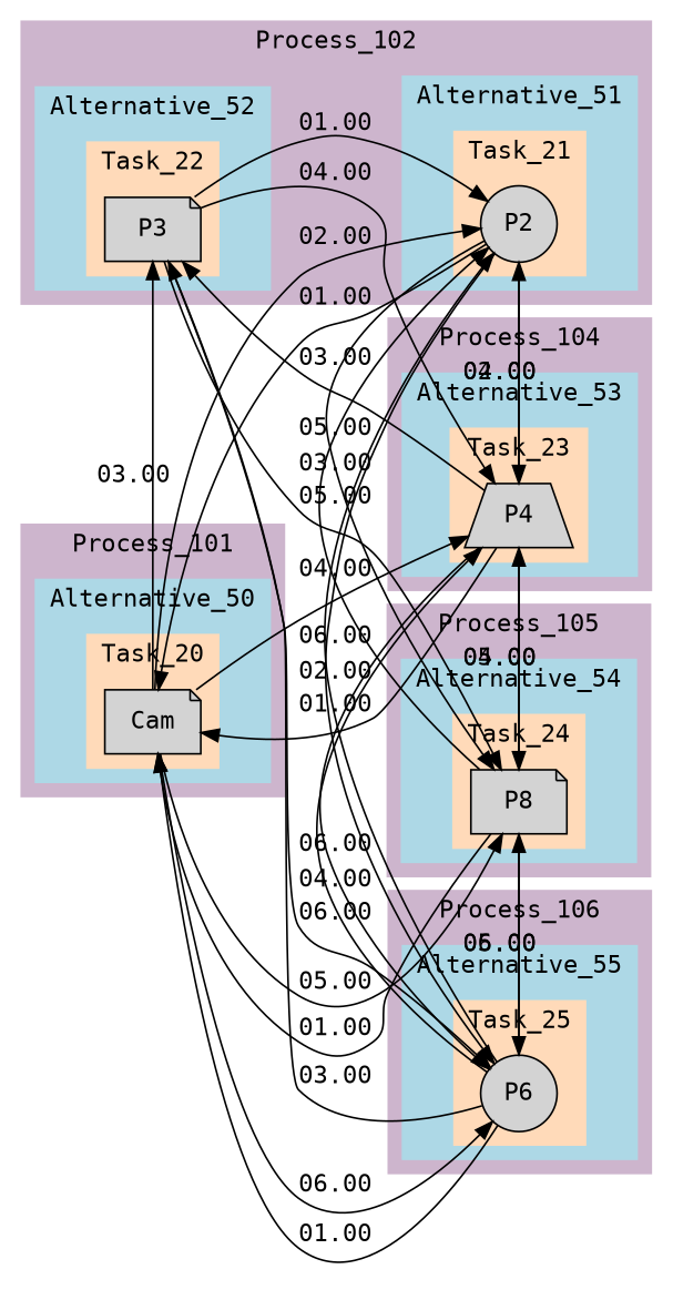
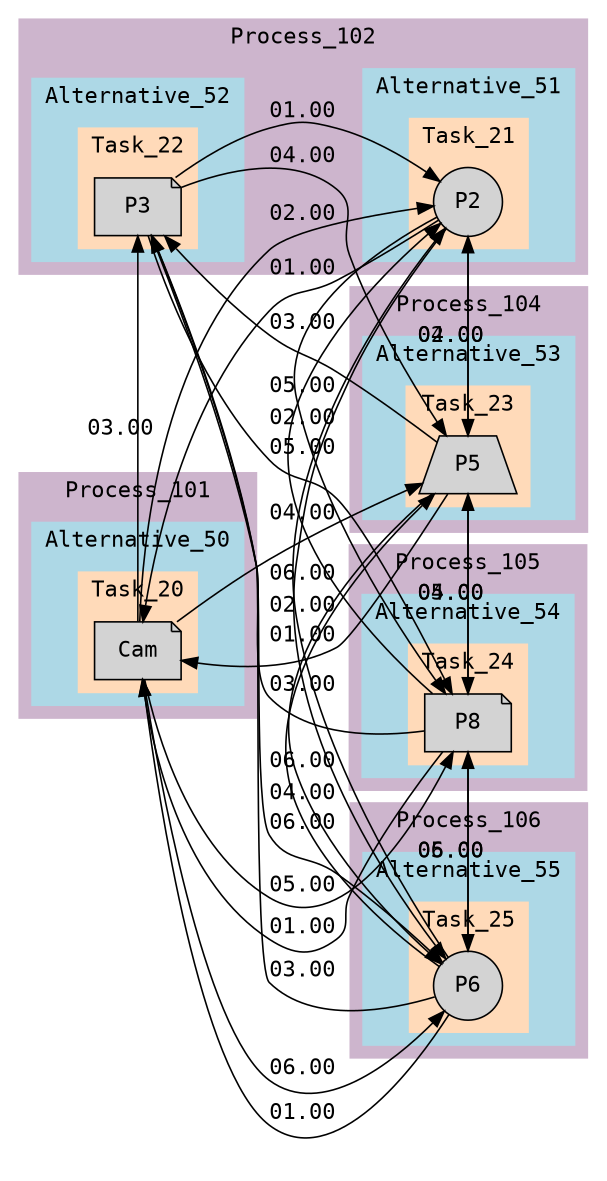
  digraph {
    color=salmon2
    fontname="DejaVu Sans Mono"
    rankdir=LR
    style=filled
    node [fontname="DejaVu Sans Mono" shape=note style=filled]
    edge [fontname="DejaVu Sans Mono"]
    Cam
    P2 [shape=circle]
    P3
-   P4 [shape=trapezium]
+   P4 [shape=trapezium label=P5]
    n5 [label=P8]
    P6 [shape=circle]
    subgraph cluster_1 {
      color=thistle3
      label=Process_101
      subgraph cluster_2 {
        color=lightblue
        label=Alternative_50
        subgraph cluster_3 {
          color=peachpuff1
          label=Task_20
          Cam
        }
      }
    }
    subgraph cluster_4 {
      color=thistle3
      label=Process_102
      subgraph cluster_5 {
        color=lightblue
        label=Alternative_51
        subgraph cluster_6 {
          color=peachpuff1
          label=Task_21
          P2
        }
      }
      subgraph cluster_7 {
        color=lightblue
        label=Alternative_52
        subgraph cluster_8 {
          color=peachpuff1
          label=Task_22
          P3
        }
      }
    }
    subgraph cluster_9 {
      color=thistle3
      label=Process_104
      subgraph cluster_10 {
        color=lightblue
        label=Alternative_53
        subgraph cluster_11 {
          color=peachpuff1
          label=Task_23
          P4
        }
      }
    }
    subgraph cluster_12 {
      color=thistle3
      label=Process_105
      subgraph cluster_13 {
        color=lightblue
        label=Alternative_54
        subgraph cluster_14 {
          color=peachpuff1
          label=Task_24
          n5
        }
      }
    }
    subgraph cluster_15 {
      color=thistle3
      label=Process_106
      subgraph cluster_16 {
        color=lightblue
        label=Alternative_55
        subgraph cluster_17 {
          color=peachpuff1
          label=Task_25
          P6
        }
      }
    }
    Cam -> P2 [label=02.00]
    Cam -> P3 [label=03.00]
    Cam -> P4 [label=04.00]
    Cam -> n5 [label=05.00]
    Cam -> P6 [label=06.00]
    P2 -> Cam [label=01.00]
    P2 -> P4 [label=04.00]
    P2 -> n5 [label=05.00]
    P2 -> P6 [label=06.00]
    P3 -> P2 [label=01.00]
    P3 -> P4 [label=04.00]
    P3 -> n5 [label=05.00]
    P3 -> P6 [label=06.00]
    P4 -> Cam [label=01.00]
    P4 -> P2 [label=02.00]
    P4 -> P3 [label=03.00]
    P4 -> n5 [label=05.00]
    P4 -> P6 [label=06.00]
    n5 -> Cam [label=01.00]
-   n5 -> P2 [label=03.00]
+   n5 -> P2 [label=02.00]
+   n5 -> P3 [label=03.00]
    n5 -> P4 [label=04.00]
    n5 -> P6 [label=06.00]
    P6 -> Cam [label=01.00]
    P6 -> P2 [label=02.00]
    P6 -> P3 [label=03.00]
    P6 -> P4 [label=04.00]
    P6 -> n5 [label=05.00]
  }
